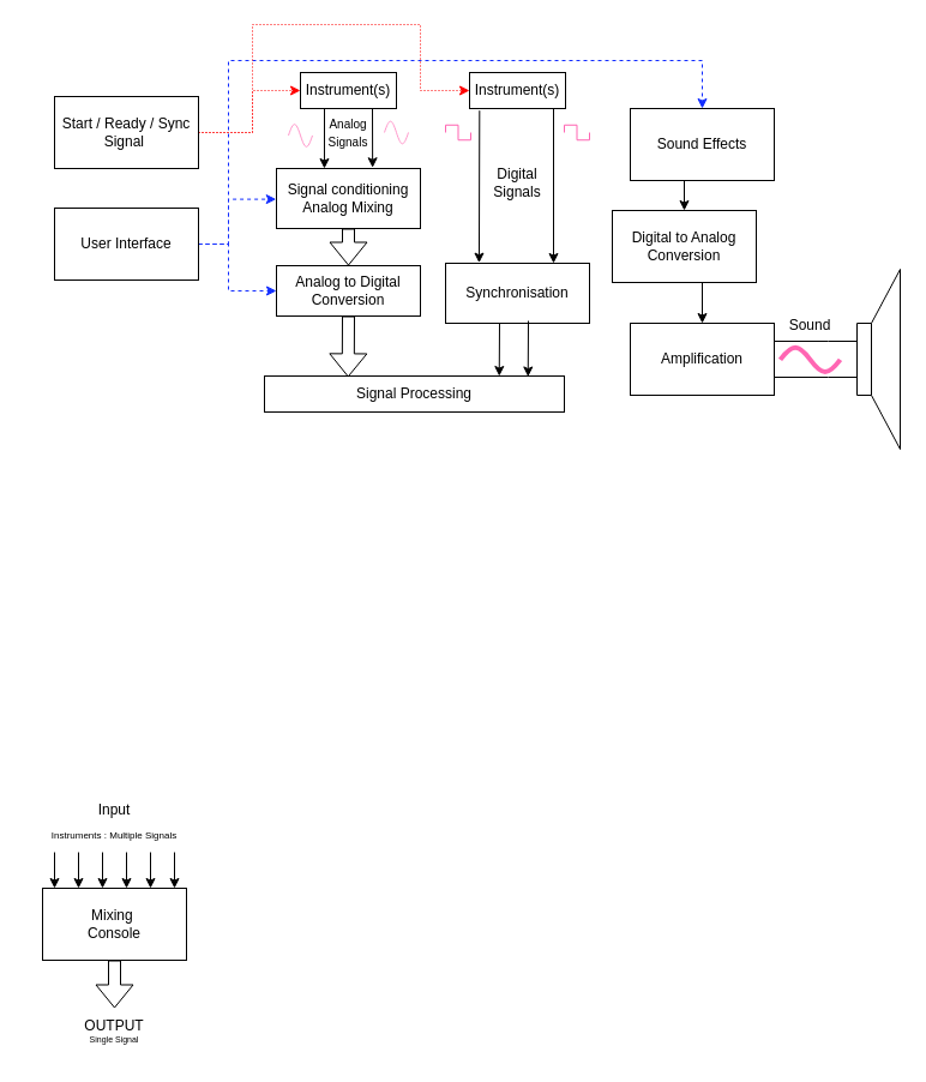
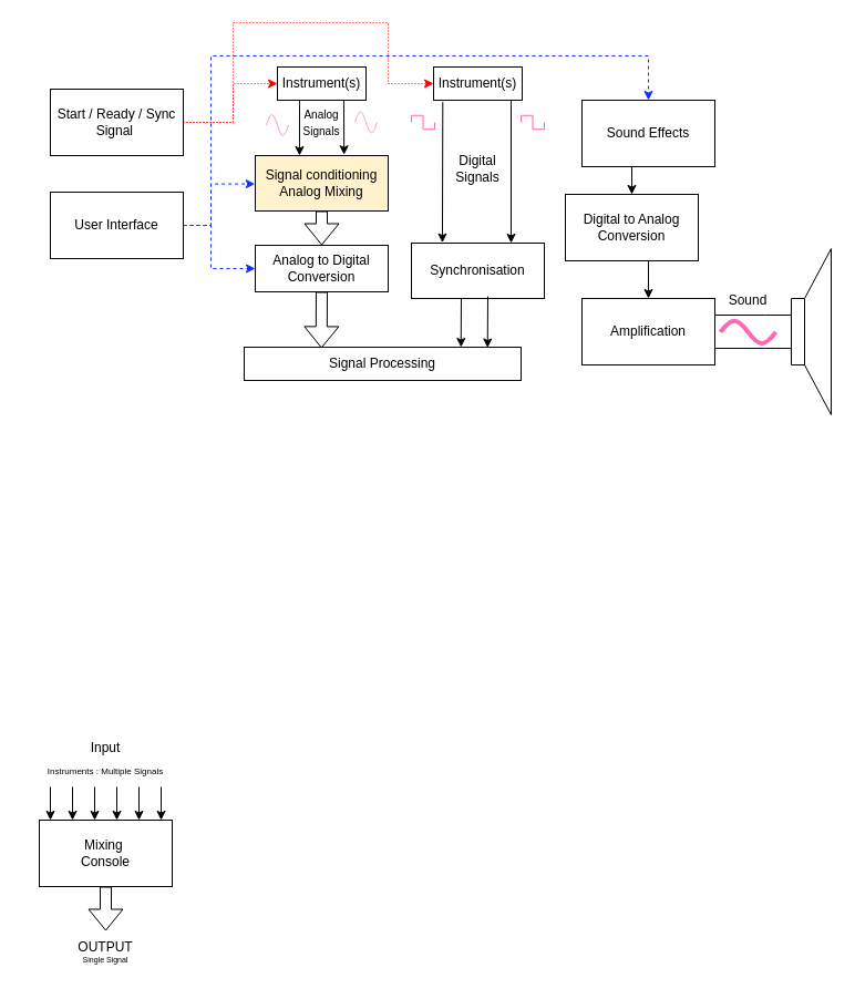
  <mxCell id="0" />
  <mxCell id="1" parent="0" />
  <mxCell id="2" value="" style="endArrow=classic;html=1;rounded=0;horizontal=1;exitX=0.875;exitY=0.989;exitDx=0;exitDy=0;exitPerimeter=0;entryX=0.75;entryY=0;entryDx=0;entryDy=0;" parent="1" source="25" target="37" edge="1"><mxGeometry width="50" height="50" relative="1" as="geometry"><mxPoint x="450" y="110" as="sourcePoint" /><mxPoint x="450" y="200" as="targetPoint" /></mxGeometry></mxCell>
  <mxCell id="3" value="Mixing&amp;nbsp;&lt;div&gt;Console&lt;/div&gt;" style="rounded=0;whiteSpace=wrap;html=1;" parent="1" vertex="1"><mxGeometry x="35" y="740" width="120" height="60" as="geometry" /></mxCell>
  <mxCell id="4" value="" style="endArrow=classic;html=1;rounded=0;" parent="1" edge="1"><mxGeometry width="50" height="50" relative="1" as="geometry"><mxPoint x="145" y="710" as="sourcePoint" /><mxPoint x="145" y="740" as="targetPoint" /></mxGeometry></mxCell>
  <mxCell id="5" value="" style="endArrow=classic;html=1;rounded=0;" parent="1" edge="1"><mxGeometry width="50" height="50" relative="1" as="geometry"><mxPoint x="105" y="710" as="sourcePoint" /><mxPoint x="105" y="740" as="targetPoint" /></mxGeometry></mxCell>
  <mxCell id="6" value="" style="endArrow=classic;html=1;rounded=0;" parent="1" edge="1"><mxGeometry width="50" height="50" relative="1" as="geometry"><mxPoint x="85" y="710" as="sourcePoint" /><mxPoint x="85" y="740" as="targetPoint" /></mxGeometry></mxCell>
  <mxCell id="7" value="" style="endArrow=classic;html=1;rounded=0;" parent="1" edge="1"><mxGeometry width="50" height="50" relative="1" as="geometry"><mxPoint x="125" y="710" as="sourcePoint" /><mxPoint x="125" y="740" as="targetPoint" /></mxGeometry></mxCell>
  <mxCell id="8" value="" style="endArrow=classic;html=1;rounded=0;" parent="1" edge="1"><mxGeometry width="50" height="50" relative="1" as="geometry"><mxPoint x="65" y="710" as="sourcePoint" /><mxPoint x="65" y="740" as="targetPoint" /></mxGeometry></mxCell>
  <mxCell id="9" value="" style="endArrow=classic;html=1;rounded=0;" parent="1" edge="1"><mxGeometry width="50" height="50" relative="1" as="geometry"><mxPoint x="45" y="710" as="sourcePoint" /><mxPoint x="45" y="740" as="targetPoint" /></mxGeometry></mxCell>
  <mxCell id="10" value="&lt;font style=&quot;font-size: 8px;&quot;&gt;Instruments : Multiple Signals&lt;/font&gt;" style="text;html=1;align=center;verticalAlign=middle;whiteSpace=wrap;rounded=0;" parent="1" vertex="1"><mxGeometry x="20" y="680" width="150" height="30" as="geometry" /></mxCell>
  <mxCell id="11" value="Input" style="text;html=1;align=center;verticalAlign=middle;whiteSpace=wrap;rounded=0;" parent="1" vertex="1"><mxGeometry x="65" y="660" width="60" height="30" as="geometry" /></mxCell>
  <mxCell id="12" value="OUTPUT" style="text;html=1;align=center;verticalAlign=middle;whiteSpace=wrap;rounded=0;" parent="1" vertex="1"><mxGeometry x="65" y="840" width="60" height="30" as="geometry" /></mxCell>
  <mxCell id="13" value="" style="shape=flexArrow;endArrow=classic;html=1;rounded=0;exitX=0.5;exitY=1;exitDx=0;exitDy=0;entryX=0.5;entryY=0;entryDx=0;entryDy=0;" parent="1" source="3" target="12" edge="1"><mxGeometry width="50" height="50" relative="1" as="geometry"><mxPoint x="65" y="760" as="sourcePoint" /><mxPoint x="115" y="710" as="targetPoint" /></mxGeometry></mxCell>
  <mxCell id="14" value="&lt;font style=&quot;font-size: 7px;&quot;&gt;Single Signal&lt;/font&gt;" style="text;html=1;align=center;verticalAlign=middle;whiteSpace=wrap;rounded=0;" parent="1" vertex="1"><mxGeometry x="20" y="850" width="150" height="30" as="geometry" /></mxCell>
  <mxCell id="15" value="Analog to Digital Conversion" style="rounded=0;whiteSpace=wrap;html=1;" parent="1" vertex="1"><mxGeometry x="230" y="221" width="120" height="42" as="geometry" /></mxCell>
  <mxCell id="16" value="" style="endArrow=classic;html=1;rounded=0;entryX=0.333;entryY=0;entryDx=0;entryDy=0;entryPerimeter=0;exitX=0.25;exitY=1;exitDx=0;exitDy=0;" parent="1" source="23" target="19" edge="1"><mxGeometry width="50" height="50" relative="1" as="geometry"><mxPoint x="270" y="133" as="sourcePoint" /><mxPoint x="270.2" y="164.56" as="targetPoint" /></mxGeometry></mxCell>
  <mxCell id="17" value="&lt;font style=&quot;font-size: 10px;&quot;&gt;Analog Signals&lt;/font&gt;" style="text;html=1;align=center;verticalAlign=middle;whiteSpace=wrap;rounded=0;" parent="1" vertex="1"><mxGeometry x="260" y="95" width="60" height="30" as="geometry" /></mxCell>
  <mxCell id="18" value="" style="shape=flexArrow;endArrow=classic;html=1;rounded=0;exitX=0.5;exitY=1;exitDx=0;exitDy=0;entryX=0.279;entryY=0.03;entryDx=0;entryDy=0;entryPerimeter=0;" parent="1" source="15" target="26" edge="1"><mxGeometry width="50" height="50" relative="1" as="geometry"><mxPoint x="260" y="363" as="sourcePoint" /><mxPoint x="290" y="303" as="targetPoint" /></mxGeometry></mxCell>
- <mxCell id="19" value="Signal conditioning&lt;div&gt;Analog Mixing&lt;/div&gt;" style="rounded=0;whiteSpace=wrap;html=1;" parent="1" vertex="1"><mxGeometry x="230" y="140" width="120" height="50" as="geometry" /></mxCell>
+ <mxCell id="19" value="Signal conditioning&lt;div&gt;Analog Mixing&lt;/div&gt;" style="rounded=0;whiteSpace=wrap;html=1;fillColor=#fff2cc;" parent="1" vertex="1"><mxGeometry x="230" y="140" width="120" height="50" as="geometry" /></mxCell>
  <mxCell id="20" value="" style="shape=flexArrow;endArrow=classic;html=1;rounded=0;exitX=0.5;exitY=1;exitDx=0;exitDy=0;entryX=0.5;entryY=0;entryDx=0;entryDy=0;" parent="1" source="19" target="15" edge="1"><mxGeometry width="50" height="50" relative="1" as="geometry"><mxPoint x="270" y="273" as="sourcePoint" /><mxPoint x="320" y="223" as="targetPoint" /></mxGeometry></mxCell>
  <mxCell id="21" value="" style="endArrow=classic;html=1;rounded=0;horizontal=1;exitX=0.104;exitY=1.056;exitDx=0;exitDy=0;exitPerimeter=0;entryX=0.233;entryY=-0.007;entryDx=0;entryDy=0;entryPerimeter=0;" parent="1" source="25" target="37" edge="1"><mxGeometry width="50" height="50" relative="1" as="geometry"><mxPoint x="400" y="94" as="sourcePoint" /><mxPoint x="400" y="204" as="targetPoint" /></mxGeometry></mxCell>
  <mxCell id="22" value="Digital&lt;div&gt;Signals&lt;/div&gt;" style="text;html=1;align=center;verticalAlign=middle;whiteSpace=wrap;rounded=0;" parent="1" vertex="1"><mxGeometry x="401" y="137" width="60" height="30" as="geometry" /></mxCell>
  <mxCell id="23" value="Instrument(s)" style="rounded=0;whiteSpace=wrap;html=1;" parent="1" vertex="1"><mxGeometry x="250" y="60" width="80" height="30" as="geometry" /></mxCell>
  <mxCell id="24" value="" style="endArrow=classic;html=1;rounded=0;exitX=0.75;exitY=1;exitDx=0;exitDy=0;entryX=0.668;entryY=-0.015;entryDx=0;entryDy=0;entryPerimeter=0;" parent="1" source="23" target="19" edge="1"><mxGeometry width="50" height="50" relative="1" as="geometry"><mxPoint x="290" y="153" as="sourcePoint" /><mxPoint x="310" y="143" as="targetPoint" /></mxGeometry></mxCell>
  <mxCell id="25" value="Instrument(s)" style="rounded=0;whiteSpace=wrap;html=1;" parent="1" vertex="1"><mxGeometry x="391" y="60" width="80" height="30" as="geometry" /></mxCell>
  <mxCell id="26" value="Signal Processing" style="rounded=0;whiteSpace=wrap;html=1;" parent="1" vertex="1"><mxGeometry x="220" y="313" width="250" height="30" as="geometry" /></mxCell>
  <mxCell id="27" style="edgeStyle=orthogonalEdgeStyle;rounded=0;orthogonalLoop=1;jettySize=auto;html=1;exitX=0.5;exitY=1;exitDx=0;exitDy=0;entryX=0.5;entryY=0;entryDx=0;entryDy=0;" parent="1" source="28" target="40" edge="1"><mxGeometry relative="1" as="geometry" /></mxCell>
  <mxCell id="28" value="Sound Effects" style="rounded=0;whiteSpace=wrap;html=1;" parent="1" vertex="1"><mxGeometry x="525" y="90" width="120" height="60" as="geometry" /></mxCell>
  <mxCell id="29" style="edgeStyle=orthogonalEdgeStyle;rounded=0;orthogonalLoop=1;jettySize=auto;html=1;exitX=1;exitY=0.5;exitDx=0;exitDy=0;dashed=1;entryX=-0.002;entryY=0.512;entryDx=0;entryDy=0;entryPerimeter=0;strokeColor=#122DFF;" parent="1" source="32" target="19" edge="1"><mxGeometry relative="1" as="geometry"><mxPoint x="210" y="165" as="targetPoint" /><Array as="points"><mxPoint x="190" y="203" /><mxPoint x="190" y="166" /></Array></mxGeometry></mxCell>
  <mxCell id="30" style="edgeStyle=orthogonalEdgeStyle;rounded=0;orthogonalLoop=1;jettySize=auto;html=1;exitX=1;exitY=0.5;exitDx=0;exitDy=0;entryX=0;entryY=0.5;entryDx=0;entryDy=0;dashed=1;strokeColor=#122DFF;" parent="1" source="32" target="15" edge="1"><mxGeometry relative="1" as="geometry"><Array as="points"><mxPoint x="190" y="203" /><mxPoint x="190" y="242" /></Array></mxGeometry></mxCell>
  <mxCell id="31" style="edgeStyle=orthogonalEdgeStyle;rounded=0;orthogonalLoop=1;jettySize=auto;html=1;exitX=1;exitY=0.5;exitDx=0;exitDy=0;entryX=0.5;entryY=0;entryDx=0;entryDy=0;dashed=1;strokeColor=#122DFF;" parent="1" source="32" target="28" edge="1"><mxGeometry relative="1" as="geometry"><Array as="points"><mxPoint x="190" y="203" /><mxPoint x="190" y="50" /><mxPoint x="585" y="50" /></Array></mxGeometry></mxCell>
  <mxCell id="32" value="User Interface" style="rounded=0;whiteSpace=wrap;html=1;" parent="1" vertex="1"><mxGeometry x="45" y="173" width="120" height="60" as="geometry" /></mxCell>
  <mxCell id="33" style="edgeStyle=orthogonalEdgeStyle;rounded=0;orthogonalLoop=1;jettySize=auto;html=1;exitX=1;exitY=0.5;exitDx=0;exitDy=0;entryX=0;entryY=0.5;entryDx=0;entryDy=0;dashed=1;dashPattern=1 2;strokeColor=#FF0000;" parent="1" source="35" target="23" edge="1"><mxGeometry relative="1" as="geometry"><Array as="points"><mxPoint x="210" y="110" /><mxPoint x="210" y="75" /></Array></mxGeometry></mxCell>
  <mxCell id="34" style="edgeStyle=orthogonalEdgeStyle;rounded=0;orthogonalLoop=1;jettySize=auto;html=1;exitX=1;exitY=0.5;exitDx=0;exitDy=0;entryX=0;entryY=0.5;entryDx=0;entryDy=0;dashed=1;dashPattern=1 2;strokeColor=#FF0000;" parent="1" source="35" target="25" edge="1"><mxGeometry relative="1" as="geometry"><Array as="points"><mxPoint x="210" y="110" /><mxPoint x="210" y="20" /><mxPoint x="350" y="20" /><mxPoint x="350" y="75" /></Array></mxGeometry></mxCell>
  <mxCell id="35" value="Start / Ready / Sync Signal&lt;span style=&quot;background-color: initial;&quot;&gt;&amp;nbsp;&lt;/span&gt;" style="rounded=0;whiteSpace=wrap;html=1;" parent="1" vertex="1"><mxGeometry x="45" y="80" width="120" height="60" as="geometry" /></mxCell>
  <mxCell id="36" style="rounded=0;orthogonalLoop=1;jettySize=auto;html=1;exitX=0.25;exitY=1;exitDx=0;exitDy=0;entryX=0.723;entryY=0.001;entryDx=0;entryDy=0;entryPerimeter=0;" parent="1" edge="1"><mxGeometry relative="1" as="geometry"><mxPoint x="415.75" y="313.03" as="targetPoint" /><mxPoint x="416" y="267" as="sourcePoint" /></mxGeometry></mxCell>
  <mxCell id="37" value="Synchronisation" style="rounded=0;whiteSpace=wrap;html=1;" parent="1" vertex="1"><mxGeometry x="371" y="219" width="120" height="50" as="geometry" /></mxCell>
  <mxCell id="38" style="rounded=0;orthogonalLoop=1;jettySize=auto;html=1;exitX=0.75;exitY=1;exitDx=0;exitDy=0;entryX=0.879;entryY=0.017;entryDx=0;entryDy=0;entryPerimeter=0;" parent="1" target="26" edge="1"><mxGeometry relative="1" as="geometry"><mxPoint x="440" y="267" as="sourcePoint" /><mxPoint x="440" y="310" as="targetPoint" /></mxGeometry></mxCell>
  <mxCell id="39" style="edgeStyle=orthogonalEdgeStyle;rounded=0;orthogonalLoop=1;jettySize=auto;html=1;exitX=0.5;exitY=1;exitDx=0;exitDy=0;entryX=0.5;entryY=0;entryDx=0;entryDy=0;" parent="1" source="40" target="41" edge="1"><mxGeometry relative="1" as="geometry" /></mxCell>
  <mxCell id="40" value="Digital to Analog Conversion" style="rounded=0;whiteSpace=wrap;html=1;" parent="1" vertex="1"><mxGeometry x="510" y="175" width="120" height="60" as="geometry" /></mxCell>
  <mxCell id="41" value="Amplification" style="rounded=0;whiteSpace=wrap;html=1;" parent="1" vertex="1"><mxGeometry x="525" y="269" width="120" height="60" as="geometry" /></mxCell>
  <mxCell id="42" value="" style="pointerEvents=1;verticalLabelPosition=bottom;shadow=0;dashed=0;align=center;html=1;verticalAlign=top;shape=mxgraph.electrical.electro-mechanical.loudspeaker;" parent="1" vertex="1"><mxGeometry x="690" y="224" width="60" height="150" as="geometry" /></mxCell>
  <mxCell id="43" style="rounded=0;orthogonalLoop=1;jettySize=auto;html=1;exitX=1;exitY=0.25;exitDx=0;exitDy=0;entryX=0;entryY=0.4;entryDx=0;entryDy=0;entryPerimeter=0;endArrow=none;endFill=0;" parent="1" source="41" target="42" edge="1"><mxGeometry relative="1" as="geometry" /></mxCell>
  <mxCell id="44" style="rounded=0;orthogonalLoop=1;jettySize=auto;html=1;exitX=1;exitY=0.75;exitDx=0;exitDy=0;entryX=0;entryY=0.6;entryDx=0;entryDy=0;entryPerimeter=0;endArrow=none;endFill=0;" parent="1" source="41" target="42" edge="1"><mxGeometry relative="1" as="geometry" /></mxCell>
  <mxCell id="45" value="" style="pointerEvents=1;verticalLabelPosition=bottom;shadow=0;dashed=0;align=center;html=1;verticalAlign=top;shape=mxgraph.electrical.waveforms.sine_wave;strokeColor=#FF99CC;" parent="1" vertex="1"><mxGeometry x="240" y="100" width="20" height="25" as="geometry" /></mxCell>
  <mxCell id="46" value="" style="pointerEvents=1;verticalLabelPosition=bottom;shadow=0;dashed=0;align=center;html=1;verticalAlign=top;shape=mxgraph.electrical.waveforms.square_wave;fillColor=#FF99CC;strokeColor=#FF66B3;" parent="1" vertex="1"><mxGeometry x="371" y="103.75" width="21" height="12.5" as="geometry" /></mxCell>
  <mxCell id="47" value="" style="pointerEvents=1;verticalLabelPosition=bottom;shadow=0;dashed=0;align=center;html=1;verticalAlign=top;shape=mxgraph.electrical.waveforms.square_wave;fillColor=#FF99CC;strokeColor=#FF66B3;" parent="1" vertex="1"><mxGeometry x="470" y="103.75" width="21" height="12.5" as="geometry" /></mxCell>
  <mxCell id="48" value="" style="pointerEvents=1;verticalLabelPosition=bottom;shadow=0;dashed=0;align=center;html=1;verticalAlign=top;shape=mxgraph.electrical.waveforms.sine_wave;strokeColor=#FF99CC;" parent="1" vertex="1"><mxGeometry x="320" y="97.5" width="20" height="25" as="geometry" /></mxCell>
  <mxCell id="49" value="" style="pointerEvents=1;verticalLabelPosition=bottom;shadow=0;dashed=0;align=center;html=1;verticalAlign=top;shape=mxgraph.electrical.waveforms.sine_wave;strokeWidth=4;strokeColor=#FF66B3;" parent="1" vertex="1"><mxGeometry x="650" y="285.91" width="50" height="27.09" as="geometry" /></mxCell>
  <mxCell id="50" value="Sound" style="text;html=1;align=center;verticalAlign=middle;whiteSpace=wrap;rounded=0;" parent="1" vertex="1"><mxGeometry x="645" y="255.91" width="60" height="30" as="geometry" /></mxCell>
